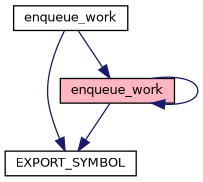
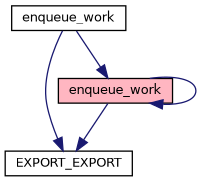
  digraph {
    rankdir=TB
    node [color=black fillcolor=white fontname=Helvetica fontsize=10 shape=record style=filled]
    edge [color=midnightblue fontname=Helvetica fontsize=10 labelfontname=Helvetica labelfontsize=10 style=solid]
    n1 [fontcolor=black height=0.2 label=enqueue_work width=0.4]
-   n2 [height=0.2 label=EXPORT_SYMBOL width=0.4]
+   n2 [height=0.2 label=EXPORT_EXPORT width=0.4]
    n3 [fillcolor=lightpink height=0.2 label=enqueue_work width=0.4]
    n1 -> n2
    n1 -> n3
    n3 -> n2
    n3 -> n3
  }
